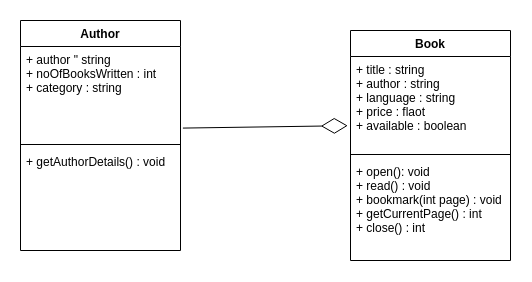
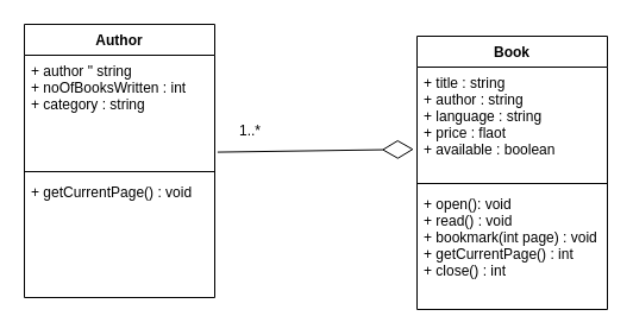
  <mxCell id="0" />
  <mxCell id="1" parent="0" />
  <mxCell id="2" value="Book" style="swimlane;fontStyle=1;align=center;verticalAlign=top;childLayout=stackLayout;horizontal=1;startSize=26;horizontalStack=0;resizeParent=1;resizeParentMax=0;resizeLast=0;collapsible=1;marginBottom=0;" vertex="1" parent="1"><mxGeometry x="350" y="30" width="160" height="230" as="geometry" /></mxCell>
  <mxCell id="3" value="+ title : string&#10;+ author : string&#10;+ language : string&#10;+ price : flaot&#10;+ available : boolean" style="text;strokeColor=none;fillColor=none;align=left;verticalAlign=top;spacingLeft=4;spacingRight=4;overflow=hidden;rotatable=0;points=[[0,0.5],[1,0.5]];portConstraint=eastwest;" vertex="1" parent="2"><mxGeometry y="26" width="160" height="94" as="geometry" /></mxCell>
  <mxCell id="4" value="" style="line;strokeWidth=1;fillColor=none;align=left;verticalAlign=middle;spacingTop=-1;spacingLeft=3;spacingRight=3;rotatable=0;labelPosition=right;points=[];portConstraint=eastwest;" vertex="1" parent="2"><mxGeometry y="120" width="160" height="8" as="geometry" /></mxCell>
  <mxCell id="5" value="+ open(): void&#10;+ read() : void&#10;+ bookmark(int page) : void&#10;+ getCurrentPage() : int&#10;+ close() : int" style="text;strokeColor=none;fillColor=none;align=left;verticalAlign=top;spacingLeft=4;spacingRight=4;overflow=hidden;rotatable=0;points=[[0,0.5],[1,0.5]];portConstraint=eastwest;" vertex="1" parent="2"><mxGeometry y="128" width="160" height="102" as="geometry" /></mxCell>
  <mxCell id="6" value="Author" style="swimlane;fontStyle=1;align=center;verticalAlign=top;childLayout=stackLayout;horizontal=1;startSize=26;horizontalStack=0;resizeParent=1;resizeParentMax=0;resizeLast=0;collapsible=1;marginBottom=0;" vertex="1" parent="1"><mxGeometry x="20" y="20" width="160" height="230" as="geometry" /></mxCell>
  <mxCell id="7" value="+ author &quot; string&#10;+ noOfBooksWritten : int&#10;+ category : string" style="text;strokeColor=none;fillColor=none;align=left;verticalAlign=top;spacingLeft=4;spacingRight=4;overflow=hidden;rotatable=0;points=[[0,0.5],[1,0.5]];portConstraint=eastwest;" vertex="1" parent="6"><mxGeometry y="26" width="160" height="94" as="geometry" /></mxCell>
  <mxCell id="8" value="" style="line;strokeWidth=1;fillColor=none;align=left;verticalAlign=middle;spacingTop=-1;spacingLeft=3;spacingRight=3;rotatable=0;labelPosition=right;points=[];portConstraint=eastwest;" vertex="1" parent="6"><mxGeometry y="120" width="160" height="8" as="geometry" /></mxCell>
- <mxCell id="9" value="+ getAuthorDetails() : void" style="text;strokeColor=none;fillColor=none;align=left;verticalAlign=top;spacingLeft=4;spacingRight=4;overflow=hidden;rotatable=0;points=[[0,0.5],[1,0.5]];portConstraint=eastwest;" vertex="1" parent="6"><mxGeometry y="128" width="160" height="102" as="geometry" /></mxCell>
+ <mxCell id="9" value="+ getCurrentPage() : void" style="text;strokeColor=none;fillColor=none;align=left;verticalAlign=top;spacingLeft=4;spacingRight=4;overflow=hidden;rotatable=0;points=[[0,0.5],[1,0.5]];portConstraint=eastwest;" vertex="1" parent="6"><mxGeometry y="128" width="160" height="102" as="geometry" /></mxCell>
  <mxCell id="10" value="" style="endArrow=diamondThin;endFill=0;endSize=24;html=1;entryX=-0.017;entryY=0.736;entryDx=0;entryDy=0;entryPerimeter=0;exitX=1.015;exitY=0.868;exitDx=0;exitDy=0;exitPerimeter=0;" edge="1" parent="1" source="7" target="3"><mxGeometry width="160" relative="1" as="geometry"><mxPoint x="210" y="90" as="sourcePoint" /><mxPoint x="370" y="90" as="targetPoint" /></mxGeometry></mxCell>
+ <mxCell id="11" value="1..*" style="text;html=1;strokeColor=none;fillColor=none;align=center;verticalAlign=middle;whiteSpace=wrap;rounded=0;" vertex="1" parent="1"><mxGeometry x="190" y="100" width="40" height="20" as="geometry" /></mxCell>
